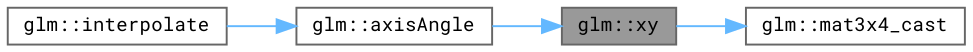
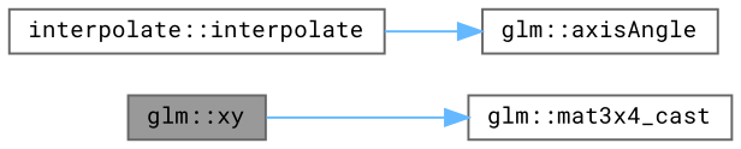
  digraph {
    fontname="Roboto Mono"
    rankdir=RL
    node [color=grey40 fillcolor=white fontname="Roboto Mono" fontsize=10 shape=box style=filled]
    edge [color=steelblue1 dir=back fontname="Roboto Mono" fontsize=10 labelfontname=Helvetica labelfontsize=10 style=solid]
    n1 [color=gray40 fillcolor=grey60 fontcolor=black height=0.2 label="glm::xy" width=0.4]
    n2 [height=0.2 label="glm::axisAngle" width=0.4]
-   n3 [height=0.2 label="glm::interpolate" width=0.4]
+   n3 [height=0.2 label="interpolate::interpolate" width=0.4]
    n4 [height=0.2 label="glm::mat3x4_cast" width=0.4]
-   n1 -> n2
    n2 -> n3
    n4 -> n1
  }
